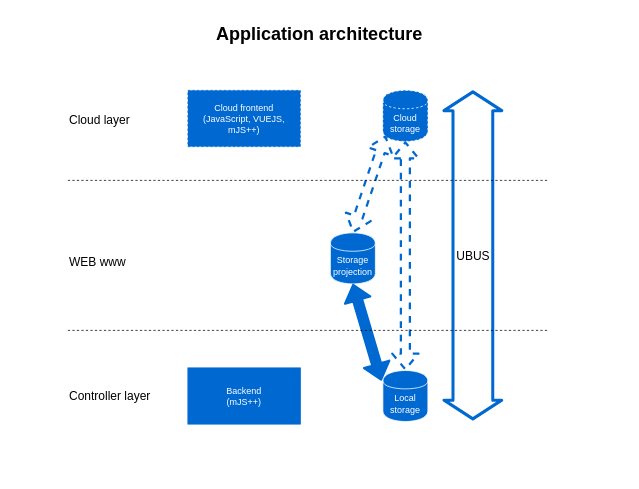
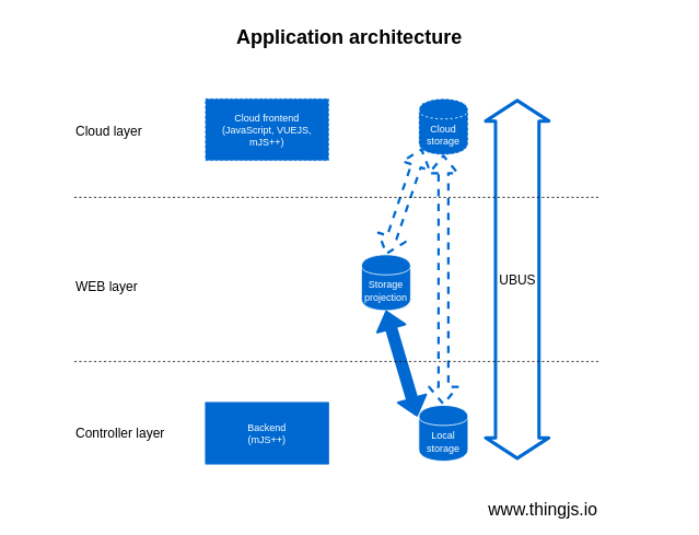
  <mxCell id="0" />
  <mxCell id="1" parent="0" />
  <mxCell id="2" value="Application architecture" style="text;strokeColor=none;fillColor=none;html=1;fontSize=24;fontStyle=1;verticalAlign=middle;align=center;" vertex="1" parent="1"><mxGeometry x="20" y="20" width="810" height="50" as="geometry" /></mxCell>
  <mxCell id="3" value="Storage projection" style="shape=cylinder;whiteSpace=wrap;html=1;boundedLbl=1;backgroundOutline=1;fillColor=#0069D1;strokeColor=#FFFFFF;fontColor=#FFFFFF;" vertex="1" parent="1"><mxGeometry x="440" y="310" width="60" height="68" as="geometry" /></mxCell>
  <mxCell id="4" value="Cloud frontend&lt;br&gt;(JavaScript, VUEJS, mJS++)&lt;br&gt;" style="html=1;outlineConnect=0;whiteSpace=wrap;fillColor=#0069D1;strokeColor=#0069D1;shape=mxgraph.archimate3.application;appType=comp;archiType=square;dashed=1;fontColor=#FFFFFF;" vertex="1" parent="1"><mxGeometry x="250" y="120" width="150" height="75" as="geometry" /></mxCell>
  <mxCell id="5" value="Cloud storage" style="shape=cylinder;whiteSpace=wrap;html=1;boundedLbl=1;backgroundOutline=1;dashed=1;fillColor=#0069D1;strokeColor=#FFFFFF;fontColor=#FFFFFF;" vertex="1" parent="1"><mxGeometry x="510" y="120" width="60" height="68" as="geometry" /></mxCell>
  <mxCell id="6" value="Backend&lt;br&gt;(mJS++)&lt;br&gt;" style="html=1;outlineConnect=0;whiteSpace=wrap;fillColor=#0069D1;strokeColor=#0069D1;shape=mxgraph.archimate3.application;appType=comp;archiType=square;fontColor=#FFFFFF;" vertex="1" parent="1"><mxGeometry x="250" y="490" width="150" height="75" as="geometry" /></mxCell>
  <mxCell id="7" value="Local storage" style="shape=cylinder;whiteSpace=wrap;html=1;boundedLbl=1;backgroundOutline=1;fillColor=#0069D1;strokeColor=#FFFFFF;fontColor=#FFFFFF;" vertex="1" parent="1"><mxGeometry x="510" y="493.5" width="60" height="68" as="geometry" /></mxCell>
  <mxCell id="8" value="UBUS" style="shape=flexArrow;endArrow=classic;startArrow=classic;html=1;labelBackgroundColor=none;fontSize=16;width=50;startSize=7;endSize=7;strokeWidth=4;strokeColor=#0069D1;" edge="1" parent="1"><mxGeometry width="50" height="50" relative="1" as="geometry"><mxPoint x="630" y="120" as="sourcePoint" /><mxPoint x="630" y="560" as="targetPoint" /></mxGeometry></mxCell>
  <mxCell id="9" value="" style="shape=flexArrow;endArrow=classic;startArrow=classic;html=1;fontSize=16;dashed=1;entryX=0.5;entryY=0;entryDx=0;entryDy=0;exitX=0.5;exitY=1;exitDx=0;exitDy=0;strokeWidth=3;strokeColor=#0069D1;" edge="1" parent="1" source="5" target="7"><mxGeometry width="50" height="50" relative="1" as="geometry"><mxPoint x="540" y="196" as="sourcePoint" /><mxPoint x="540" y="486" as="targetPoint" /></mxGeometry></mxCell>
  <mxCell id="10" value="" style="shape=flexArrow;endArrow=classic;startArrow=classic;html=1;fontSize=16;dashed=1;entryX=0.5;entryY=0;entryDx=0;entryDy=0;exitX=0.064;exitY=0.887;exitDx=0;exitDy=0;exitPerimeter=0;strokeWidth=3;strokeColor=#0069D1;" edge="1" parent="1" source="5" target="3"><mxGeometry width="50" height="50" relative="1" as="geometry"><mxPoint x="510" y="188" as="sourcePoint" /><mxPoint x="470" y="300" as="targetPoint" /></mxGeometry></mxCell>
  <mxCell id="11" value="" style="shape=flexArrow;endArrow=classic;startArrow=classic;html=1;fontSize=16;exitX=0.5;exitY=1;exitDx=0;exitDy=0;entryX=-0.033;entryY=0.199;entryDx=0;entryDy=0;entryPerimeter=0;strokeWidth=3;strokeColor=#0069D1;fillColor=#0069D1;" edge="1" parent="1" source="3" target="7"><mxGeometry width="50" height="50" relative="1" as="geometry"><mxPoint x="160" y="480" as="sourcePoint" /><mxPoint x="510" y="490" as="targetPoint" /></mxGeometry></mxCell>
  <mxCell id="12" value="" style="endArrow=none;html=1;fontSize=16;dashed=1;" edge="1" parent="1"><mxGeometry width="50" height="50" relative="1" as="geometry"><mxPoint x="90" y="240" as="sourcePoint" /><mxPoint x="730" y="240" as="targetPoint" /></mxGeometry></mxCell>
  <mxCell id="13" value="" style="endArrow=none;html=1;fontSize=16;dashed=1;" edge="1" parent="1"><mxGeometry width="50" height="50" relative="1" as="geometry"><mxPoint x="90" y="440" as="sourcePoint" /><mxPoint x="730" y="440" as="targetPoint" /></mxGeometry></mxCell>
  <mxCell id="14" value="Cloud&amp;nbsp;layer" style="text;html=1;strokeColor=none;fillColor=none;align=left;verticalAlign=middle;whiteSpace=wrap;rounded=0;dashed=1;fontSize=16;" vertex="1" parent="1"><mxGeometry x="90" y="149" width="90" height="20" as="geometry" /></mxCell>
- <mxCell id="15" value="WEB www" style="text;html=1;strokeColor=none;fillColor=none;align=left;verticalAlign=middle;whiteSpace=wrap;rounded=0;dashed=1;fontSize=16;" vertex="1" parent="1"><mxGeometry x="90" y="338" width="90" height="20" as="geometry" /></mxCell>
+ <mxCell id="15" value="WEB layer" style="text;html=1;strokeColor=none;fillColor=none;align=left;verticalAlign=middle;whiteSpace=wrap;rounded=0;dashed=1;fontSize=16;" vertex="1" parent="1"><mxGeometry x="90" y="338" width="90" height="20" as="geometry" /></mxCell>
  <mxCell id="16" value="Controller layer" style="text;html=1;strokeColor=none;fillColor=none;align=left;verticalAlign=middle;whiteSpace=wrap;rounded=0;dashed=1;fontSize=16;" vertex="1" parent="1"><mxGeometry x="90" y="517" width="120" height="20" as="geometry" /></mxCell>
+ <mxCell id="17" value="www.thingjs.io" style="text;html=1;strokeColor=none;fillColor=none;align=right;verticalAlign=middle;whiteSpace=wrap;rounded=0;dashed=1;fontSize=21;" vertex="1" parent="1"><mxGeometry x="580" y="610" width="150" height="20" as="geometry" /></mxCell>
